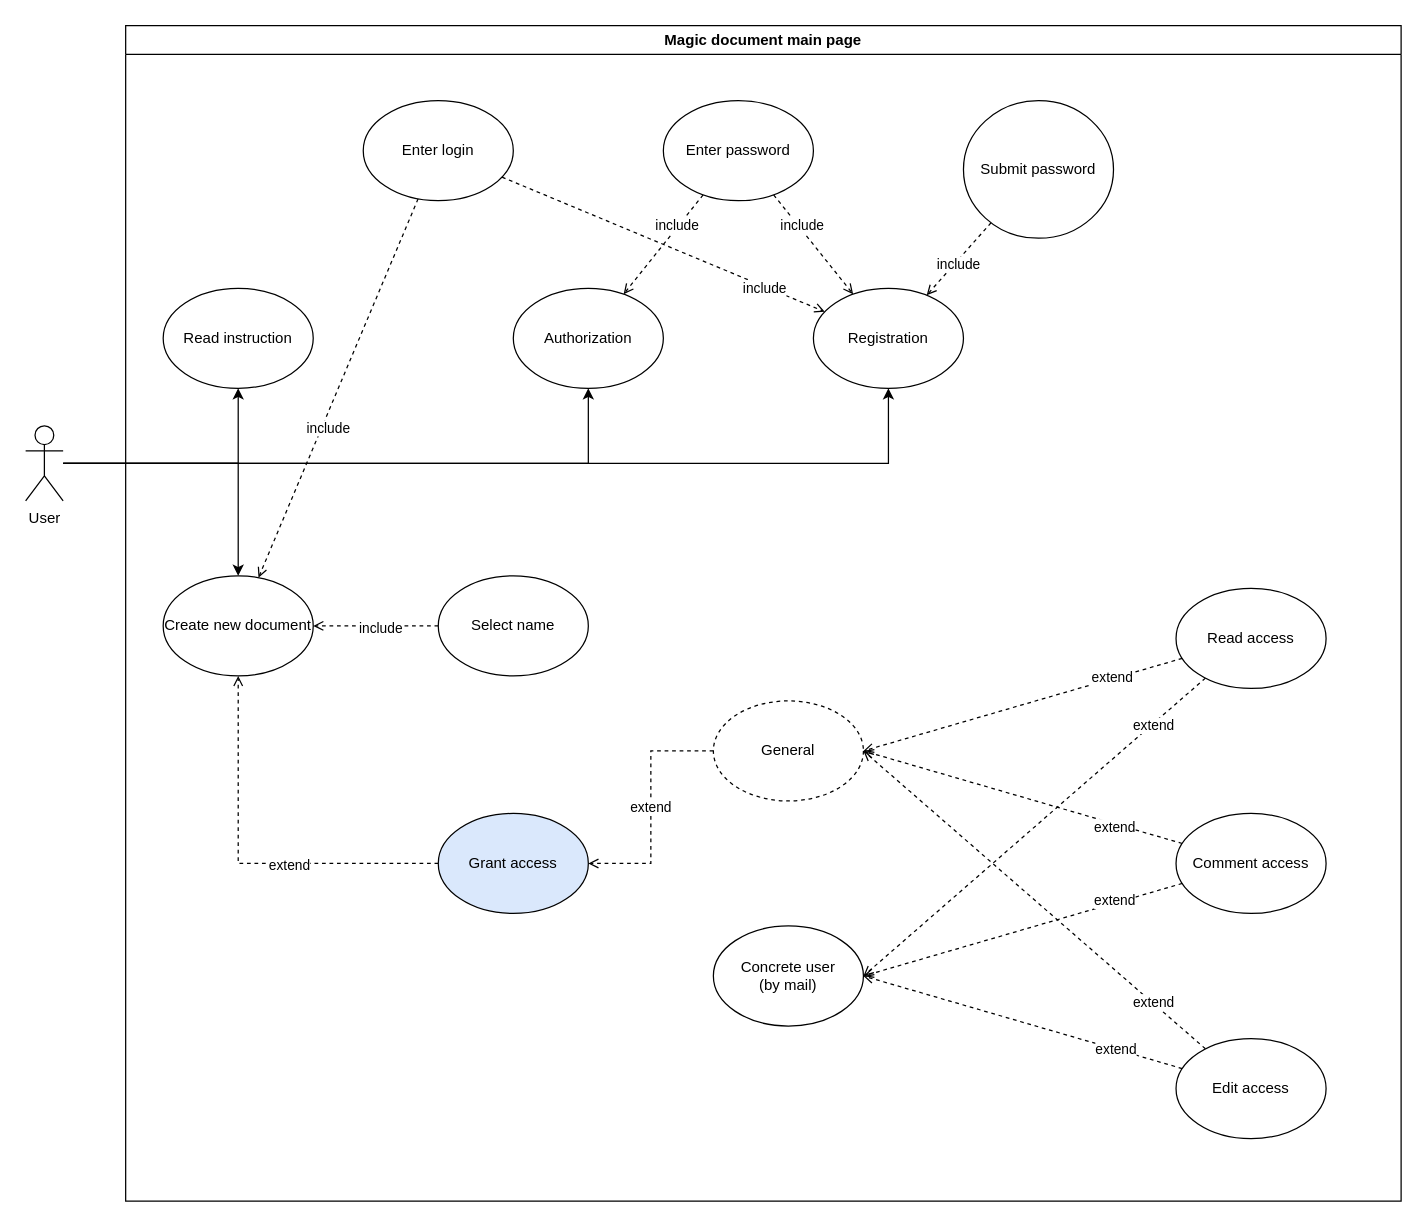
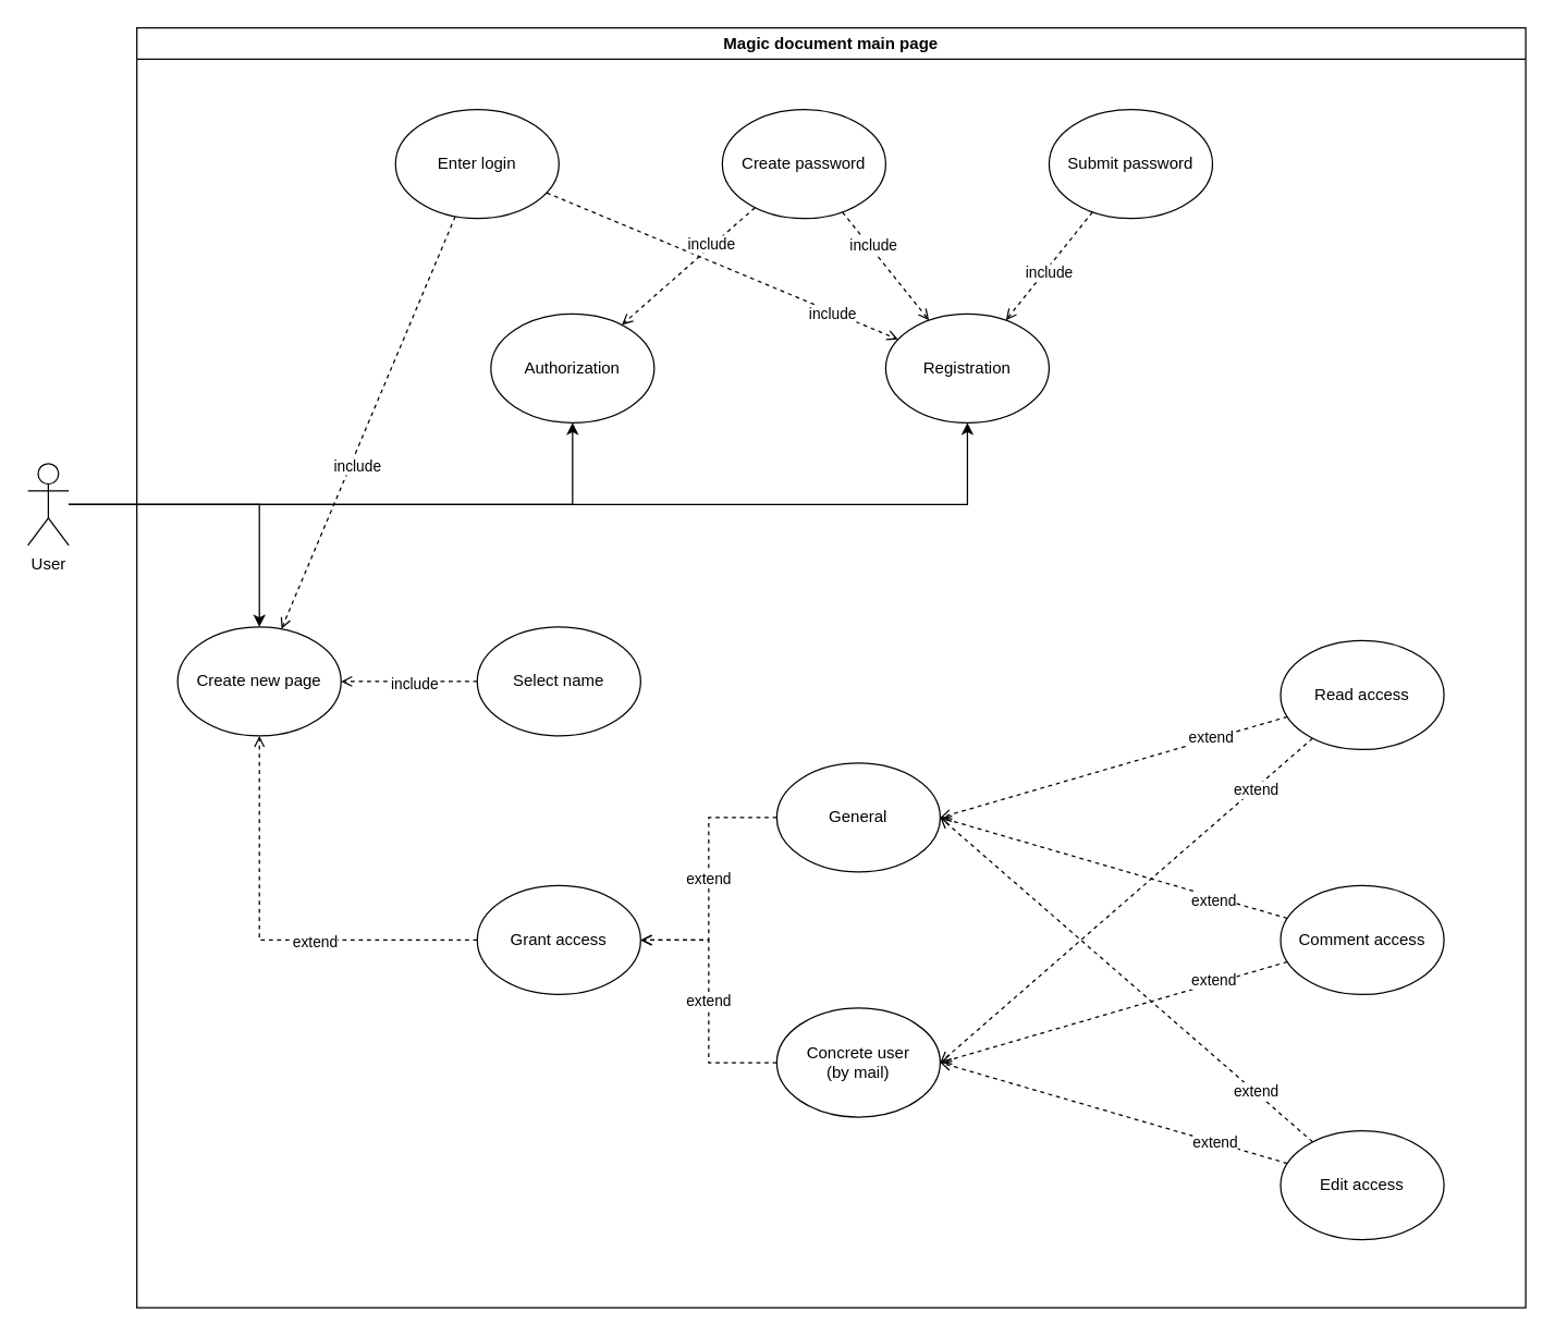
  <mxCell id="0" />
  <mxCell id="1" parent="0" />
  <mxCell id="2" style="edgeStyle=orthogonalEdgeStyle;rounded=0;orthogonalLoop=1;jettySize=auto;html=1;" parent="1" source="6" target="8" edge="1"><mxGeometry relative="1" as="geometry" /></mxCell>
  <mxCell id="3" style="edgeStyle=orthogonalEdgeStyle;rounded=0;orthogonalLoop=1;jettySize=auto;html=1;entryX=0.5;entryY=1;entryDx=0;entryDy=0;" parent="1" source="6" target="13" edge="1"><mxGeometry relative="1" as="geometry" /></mxCell>
  <mxCell id="4" style="edgeStyle=orthogonalEdgeStyle;rounded=0;orthogonalLoop=1;jettySize=auto;html=1;entryX=0.5;entryY=1;entryDx=0;entryDy=0;" parent="1" source="6" target="12" edge="1"><mxGeometry relative="1" as="geometry" /></mxCell>
- <mxCell id="5" style="edgeStyle=orthogonalEdgeStyle;rounded=0;orthogonalLoop=1;jettySize=auto;html=1;entryX=0.5;entryY=1;entryDx=0;entryDy=0;" parent="1" source="6" target="47" edge="1"><mxGeometry relative="1" as="geometry" /></mxCell>
  <mxCell id="6" value="User" style="shape=umlActor;verticalLabelPosition=bottom;verticalAlign=top;html=1;outlineConnect=0;" parent="1" vertex="1"><mxGeometry x="20" y="340" width="30" height="60" as="geometry" /></mxCell>
  <mxCell id="7" value="Magic document main page" style="swimlane;whiteSpace=wrap;html=1;" parent="1" vertex="1"><mxGeometry x="100" y="20" width="1020" height="940" as="geometry" /></mxCell>
- <mxCell id="8" value="Create new document" style="ellipse;whiteSpace=wrap;html=1;" parent="7" vertex="1"><mxGeometry x="30" y="440" width="120" height="80" as="geometry" /></mxCell>
+ <mxCell id="8" value="Create new page" style="ellipse;whiteSpace=wrap;html=1;" parent="7" vertex="1"><mxGeometry x="30" y="440" width="120" height="80" as="geometry" /></mxCell>
  <mxCell id="9" style="edgeStyle=orthogonalEdgeStyle;rounded=0;orthogonalLoop=1;jettySize=auto;html=1;dashed=1;endArrow=open;endFill=0;entryX=1;entryY=0.5;entryDx=0;entryDy=0;" parent="7" source="11" target="8" edge="1"><mxGeometry relative="1" as="geometry"><mxPoint x="90" y="530" as="targetPoint" /></mxGeometry></mxCell>
  <mxCell id="10" value="include" style="edgeLabel;html=1;align=center;verticalAlign=middle;resizable=0;points=[];" parent="9" vertex="1" connectable="0"><mxGeometry x="-0.063" y="1" relative="1" as="geometry"><mxPoint as="offset" /></mxGeometry></mxCell>
  <mxCell id="11" value="Select name" style="ellipse;whiteSpace=wrap;html=1;" parent="7" vertex="1"><mxGeometry x="250" y="440" width="120" height="80" as="geometry" /></mxCell>
  <mxCell id="12" value="Registration" style="ellipse;whiteSpace=wrap;html=1;" parent="7" vertex="1"><mxGeometry x="550" y="210" width="120" height="80" as="geometry" /></mxCell>
- <mxCell id="13" value="Authorization" style="ellipse;whiteSpace=wrap;html=1;" parent="7" vertex="1"><mxGeometry x="310" y="210" width="120" height="80" as="geometry" /></mxCell>
+ <mxCell id="13" value="Authorization" style="ellipse;whiteSpace=wrap;html=1;" parent="7" vertex="1"><mxGeometry x="260" y="210" width="120" height="80" as="geometry" /></mxCell>
  <mxCell id="14" style="edgeStyle=orthogonalEdgeStyle;rounded=0;orthogonalLoop=1;jettySize=auto;html=1;dashed=1;endArrow=open;endFill=0;entryX=0.5;entryY=1;entryDx=0;entryDy=0;" parent="7" source="16" target="8" edge="1"><mxGeometry relative="1" as="geometry" /></mxCell>
  <mxCell id="15" value="extend" style="edgeLabel;html=1;align=center;verticalAlign=middle;resizable=0;points=[];" parent="14" vertex="1" connectable="0"><mxGeometry x="-0.227" y="1" relative="1" as="geometry"><mxPoint as="offset" /></mxGeometry></mxCell>
- <mxCell id="16" value="Grant access" style="ellipse;whiteSpace=wrap;html=1;fillColor=#dae8fc;" parent="7" vertex="1"><mxGeometry x="250" y="630" width="120" height="80" as="geometry" /></mxCell>
+ <mxCell id="16" value="Grant access" style="ellipse;whiteSpace=wrap;html=1;" parent="7" vertex="1"><mxGeometry x="250" y="630" width="120" height="80" as="geometry" /></mxCell>
  <mxCell id="17" value="extend" style="edgeStyle=orthogonalEdgeStyle;rounded=0;orthogonalLoop=1;jettySize=auto;html=1;entryX=1;entryY=0.5;entryDx=0;entryDy=0;dashed=1;endArrow=open;endFill=0;" parent="7" source="18" target="16" edge="1"><mxGeometry relative="1" as="geometry" /></mxCell>
- <mxCell id="18" value="General" style="ellipse;whiteSpace=wrap;html=1;dashed=1;" parent="7" vertex="1"><mxGeometry x="470" y="540" width="120" height="80" as="geometry" /></mxCell>
+ <mxCell id="18" value="General" style="ellipse;whiteSpace=wrap;html=1;" parent="7" vertex="1"><mxGeometry x="470" y="540" width="120" height="80" as="geometry" /></mxCell>
+ <mxCell id="19" value="extend" style="edgeStyle=orthogonalEdgeStyle;rounded=0;orthogonalLoop=1;jettySize=auto;html=1;entryX=1;entryY=0.5;entryDx=0;entryDy=0;endArrow=open;endFill=0;dashed=1;" parent="7" source="20" target="16" edge="1"><mxGeometry relative="1" as="geometry" /></mxCell>
  <mxCell id="20" value="Concrete user&lt;br&gt;(by mail)" style="ellipse;whiteSpace=wrap;html=1;" parent="7" vertex="1"><mxGeometry x="470" y="720" width="120" height="80" as="geometry" /></mxCell>
  <mxCell id="21" style="orthogonalLoop=1;jettySize=auto;html=1;entryX=1;entryY=0.5;entryDx=0;entryDy=0;dashed=1;endArrow=open;endFill=0;" parent="7" source="25" target="18" edge="1"><mxGeometry relative="1" as="geometry" /></mxCell>
  <mxCell id="22" value="extend" style="edgeLabel;html=1;align=center;verticalAlign=middle;resizable=0;points=[];" parent="21" vertex="1" connectable="0"><mxGeometry x="-0.607" y="2" relative="1" as="geometry"><mxPoint x="-4" y="-1" as="offset" /></mxGeometry></mxCell>
  <mxCell id="23" style="rounded=0;orthogonalLoop=1;jettySize=auto;html=1;entryX=1;entryY=0.5;entryDx=0;entryDy=0;dashed=1;endArrow=open;endFill=0;" parent="7" source="25" target="20" edge="1"><mxGeometry relative="1" as="geometry" /></mxCell>
  <mxCell id="24" value="extend" style="edgeLabel;html=1;align=center;verticalAlign=middle;resizable=0;points=[];" parent="23" vertex="1" connectable="0"><mxGeometry x="-0.657" y="1" relative="1" as="geometry"><mxPoint x="-11" as="offset" /></mxGeometry></mxCell>
  <mxCell id="25" value="Comment access" style="ellipse;whiteSpace=wrap;html=1;" parent="7" vertex="1"><mxGeometry x="840" y="630" width="120" height="80" as="geometry" /></mxCell>
  <mxCell id="26" style="rounded=0;orthogonalLoop=1;jettySize=auto;html=1;entryX=1;entryY=0.5;entryDx=0;entryDy=0;endArrow=open;endFill=0;dashed=1;" parent="7" source="30" target="20" edge="1"><mxGeometry relative="1" as="geometry" /></mxCell>
  <mxCell id="27" value="extend" style="edgeLabel;html=1;align=center;verticalAlign=middle;resizable=0;points=[];" parent="26" vertex="1" connectable="0"><mxGeometry x="-0.577" relative="1" as="geometry"><mxPoint as="offset" /></mxGeometry></mxCell>
  <mxCell id="28" style="rounded=0;orthogonalLoop=1;jettySize=auto;html=1;entryX=1;entryY=0.5;entryDx=0;entryDy=0;dashed=1;endArrow=open;endFill=0;" parent="7" source="30" target="18" edge="1"><mxGeometry relative="1" as="geometry" /></mxCell>
  <mxCell id="29" value="extend" style="edgeLabel;html=1;align=center;verticalAlign=middle;resizable=0;points=[];" parent="28" vertex="1" connectable="0"><mxGeometry x="-0.693" y="-1" relative="1" as="geometry"><mxPoint as="offset" /></mxGeometry></mxCell>
  <mxCell id="30" value="Edit access" style="ellipse;whiteSpace=wrap;html=1;" parent="7" vertex="1"><mxGeometry x="840" y="810" width="120" height="80" as="geometry" /></mxCell>
  <mxCell id="31" style="orthogonalLoop=1;jettySize=auto;html=1;entryX=1;entryY=0.5;entryDx=0;entryDy=0;strokeColor=default;rounded=0;dashed=1;endArrow=open;endFill=0;" parent="7" source="35" target="18" edge="1"><mxGeometry relative="1" as="geometry" /></mxCell>
  <mxCell id="32" value="extend" style="edgeLabel;html=1;align=center;verticalAlign=middle;resizable=0;points=[];" parent="31" vertex="1" connectable="0"><mxGeometry x="-0.563" y="-2" relative="1" as="geometry"><mxPoint as="offset" /></mxGeometry></mxCell>
  <mxCell id="33" style="rounded=0;orthogonalLoop=1;jettySize=auto;html=1;entryX=1;entryY=0.5;entryDx=0;entryDy=0;endArrow=open;endFill=0;dashed=1;" parent="7" source="35" target="20" edge="1"><mxGeometry relative="1" as="geometry" /></mxCell>
  <mxCell id="34" value="extend" style="edgeLabel;html=1;align=center;verticalAlign=middle;resizable=0;points=[];" parent="33" vertex="1" connectable="0"><mxGeometry x="-0.693" y="1" relative="1" as="geometry"><mxPoint as="offset" /></mxGeometry></mxCell>
  <mxCell id="35" value="Read access" style="ellipse;whiteSpace=wrap;html=1;" parent="7" vertex="1"><mxGeometry x="840" y="450" width="120" height="80" as="geometry" /></mxCell>
  <mxCell id="36" value="include" style="rounded=0;orthogonalLoop=1;jettySize=auto;html=1;dashed=1;endArrow=open;endFill=0;" parent="7" source="39" target="8" edge="1"><mxGeometry x="0.2" y="5" relative="1" as="geometry"><mxPoint as="offset" /></mxGeometry></mxCell>
  <mxCell id="37" style="rounded=0;orthogonalLoop=1;jettySize=auto;html=1;dashed=1;endArrow=open;endFill=0;" parent="7" source="39" target="12" edge="1"><mxGeometry relative="1" as="geometry" /></mxCell>
  <mxCell id="38" value="include" style="edgeLabel;html=1;align=center;verticalAlign=middle;resizable=0;points=[];" parent="37" vertex="1" connectable="0"><mxGeometry x="-0.525" y="1" relative="1" as="geometry"><mxPoint x="148" y="64" as="offset" /></mxGeometry></mxCell>
  <mxCell id="39" value="Enter login" style="ellipse;whiteSpace=wrap;html=1;" parent="7" vertex="1"><mxGeometry x="190" y="60" width="120" height="80" as="geometry" /></mxCell>
  <mxCell id="40" style="rounded=0;orthogonalLoop=1;jettySize=auto;html=1;dashed=1;endArrow=open;endFill=0;" parent="7" source="44" target="13" edge="1"><mxGeometry relative="1" as="geometry" /></mxCell>
  <mxCell id="41" value="include" style="edgeLabel;html=1;align=center;verticalAlign=middle;resizable=0;points=[];" vertex="1" connectable="0" parent="40"><mxGeometry x="-0.335" relative="1" as="geometry"><mxPoint y="-2" as="offset" /></mxGeometry></mxCell>
  <mxCell id="42" style="rounded=0;orthogonalLoop=1;jettySize=auto;html=1;dashed=1;endArrow=open;endFill=0;" parent="7" source="44" target="12" edge="1"><mxGeometry relative="1" as="geometry" /></mxCell>
  <mxCell id="43" value="include" style="edgeLabel;html=1;align=center;verticalAlign=middle;resizable=0;points=[];" parent="42" vertex="1" connectable="0"><mxGeometry x="-0.044" y="1" relative="1" as="geometry"><mxPoint x="-9" y="-13" as="offset" /></mxGeometry></mxCell>
- <mxCell id="44" value="Enter password" style="ellipse;whiteSpace=wrap;html=1;" parent="7" vertex="1"><mxGeometry x="430" y="60" width="120" height="80" as="geometry" /></mxCell>
+ <mxCell id="44" value="Create password" style="ellipse;whiteSpace=wrap;html=1;" parent="7" vertex="1"><mxGeometry x="430" y="60" width="120" height="80" as="geometry" /></mxCell>
  <mxCell id="45" value="include" style="rounded=0;orthogonalLoop=1;jettySize=auto;html=1;dashed=1;endArrow=open;endFill=0;" parent="7" source="46" target="12" edge="1"><mxGeometry x="0.077" y="3" relative="1" as="geometry"><mxPoint as="offset" /></mxGeometry></mxCell>
- <mxCell id="46" value="Submit password" style="ellipse;whiteSpace=wrap;html=1;" parent="7" vertex="1"><mxGeometry x="670" y="60" width="120" height="110" as="geometry" /></mxCell>
- <mxCell id="47" value="Read instruction" style="ellipse;whiteSpace=wrap;html=1;" parent="7" vertex="1"><mxGeometry x="30" y="210" width="120" height="80" as="geometry" /></mxCell>
+ <mxCell id="46" value="Submit password" style="ellipse;whiteSpace=wrap;html=1;" parent="7" vertex="1"><mxGeometry x="670" y="60" width="120" height="80" as="geometry" /></mxCell>
